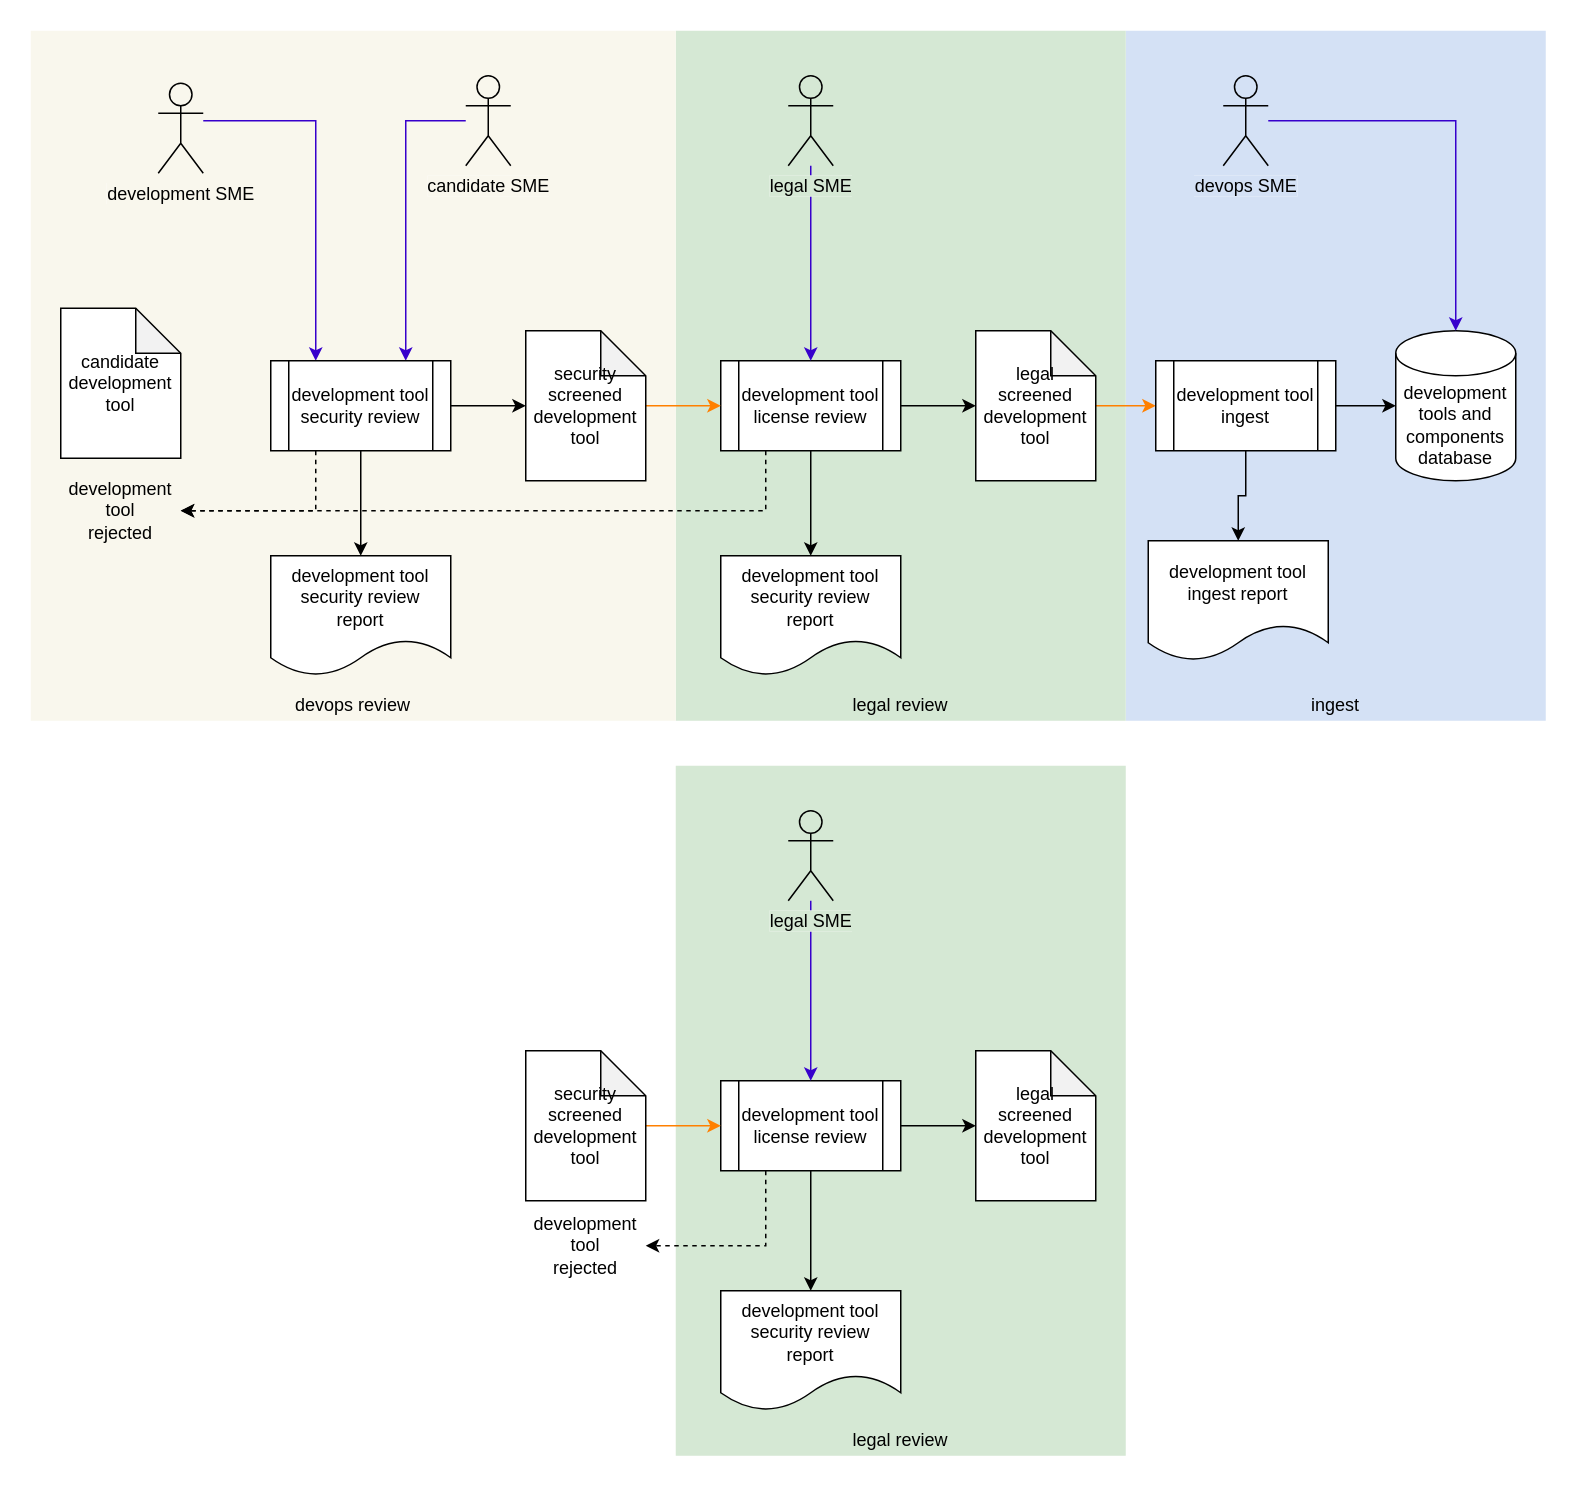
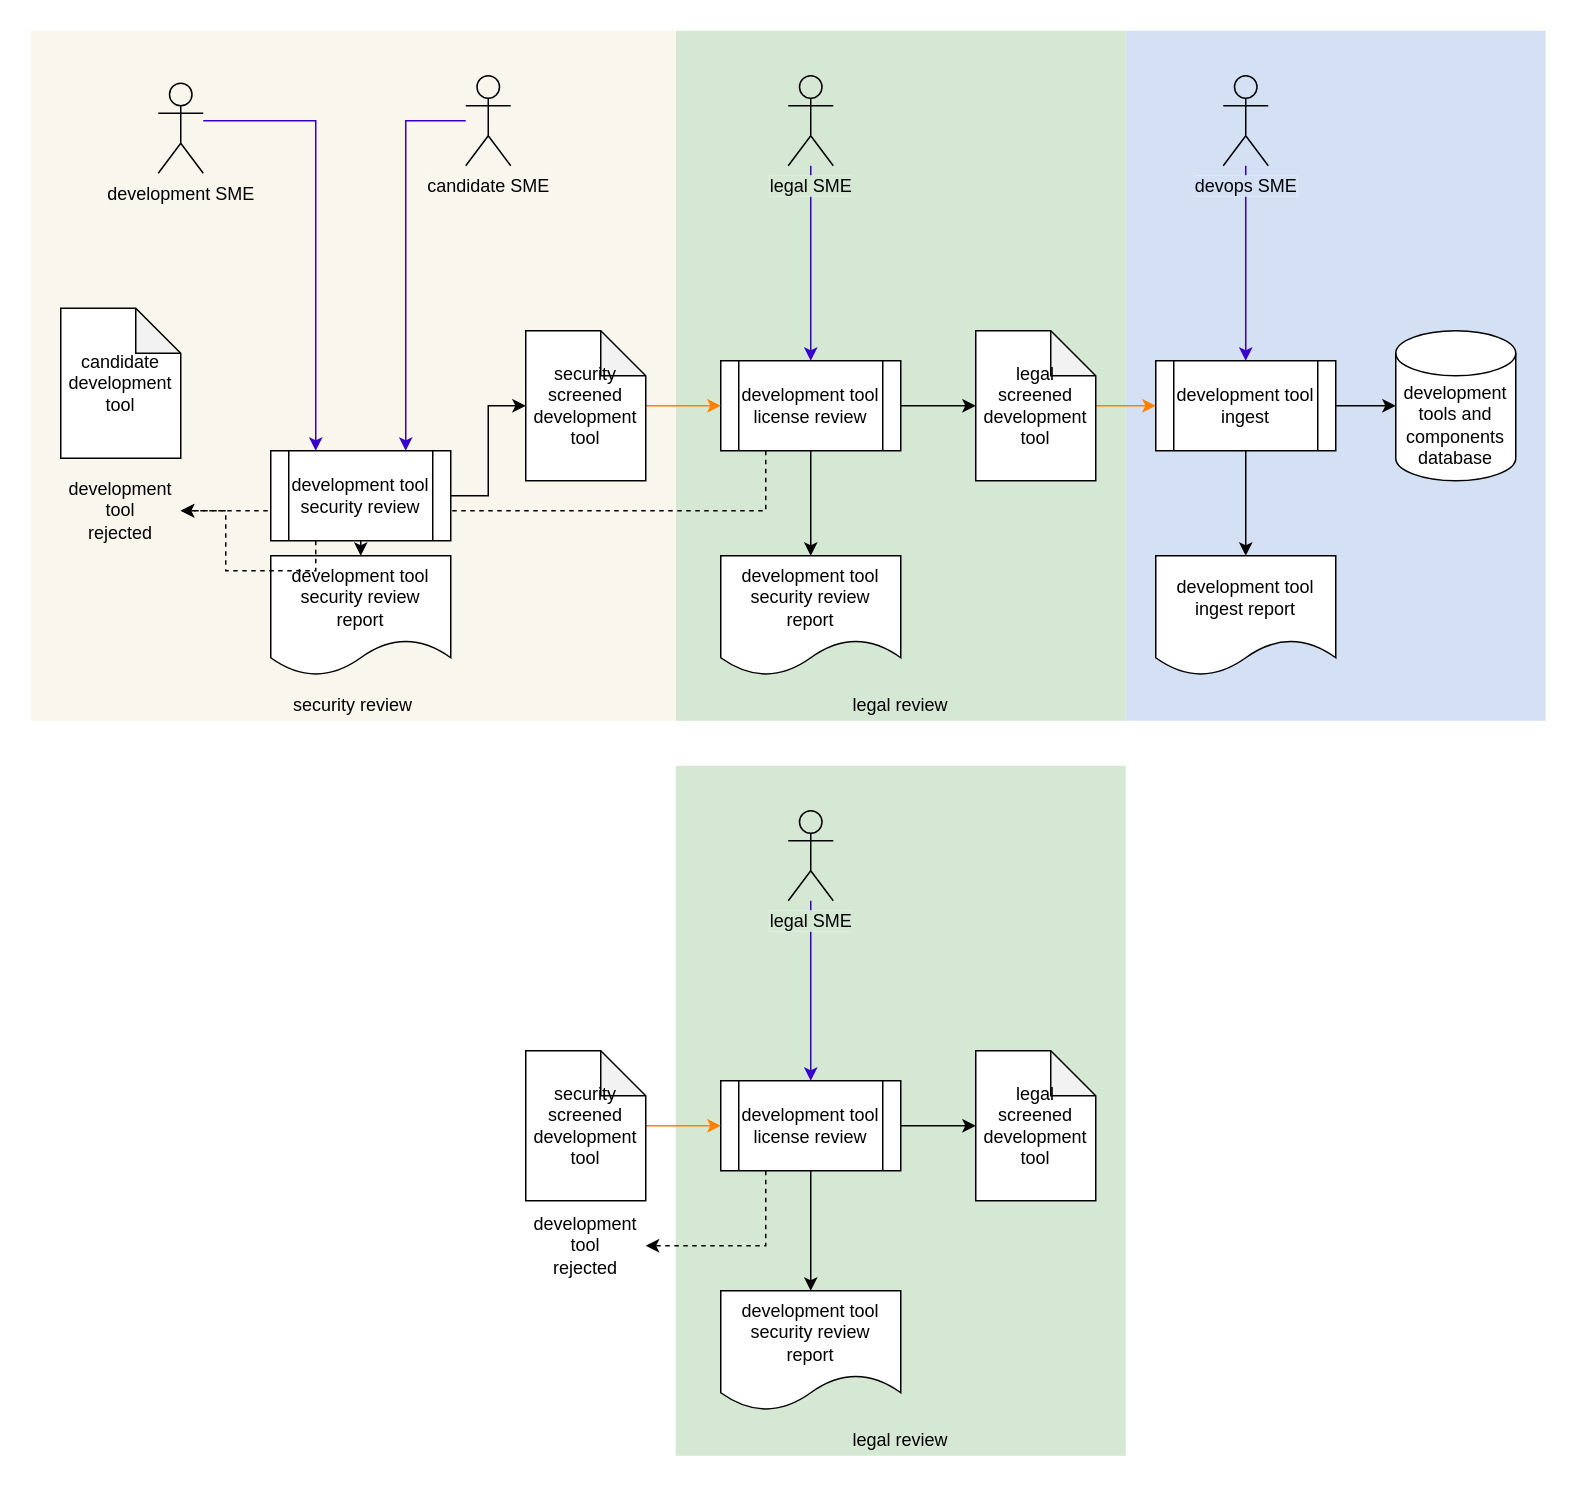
  <mxCell id="0" />
  <mxCell id="1" parent="0" />
  <mxCell id="2" value="" style="rounded=0;whiteSpace=wrap;html=1;strokeColor=none;fillColor=#D4E1F5;" parent="1" vertex="1"><mxGeometry x="750" y="20" width="280" height="460" as="geometry" /></mxCell>
  <mxCell id="3" value="development tools and components database" style="shape=cylinder3;whiteSpace=wrap;html=1;boundedLbl=1;backgroundOutline=1;size=15;" parent="1" vertex="1"><mxGeometry x="930" y="220" width="80" height="100" as="geometry" /></mxCell>
  <mxCell id="4" value="" style="rounded=0;whiteSpace=wrap;html=1;strokeColor=none;fillColor=#D5E8D4;" parent="1" vertex="1"><mxGeometry x="450" y="20" width="300" height="460" as="geometry" /></mxCell>
  <mxCell id="5" value="" style="rounded=0;whiteSpace=wrap;html=1;fillColor=#f9f7ed;strokeColor=none;" parent="1" vertex="1"><mxGeometry x="20" y="20" width="430" height="460" as="geometry" /></mxCell>
  <mxCell id="6" value="development tool security review&lt;br&gt;report" style="shape=document;whiteSpace=wrap;html=1;boundedLbl=1;" parent="1" vertex="1"><mxGeometry x="180" y="370" width="120" height="80" as="geometry" /></mxCell>
  <mxCell id="7" style="edgeStyle=orthogonalEdgeStyle;rounded=0;orthogonalLoop=1;jettySize=auto;html=1;entryX=0;entryY=0.5;entryDx=0;entryDy=0;entryPerimeter=0;" parent="1" source="9" target="17" edge="1"><mxGeometry relative="1" as="geometry" /></mxCell>
  <mxCell id="8" style="edgeStyle=orthogonalEdgeStyle;rounded=0;orthogonalLoop=1;jettySize=auto;html=1;exitX=0.25;exitY=1;exitDx=0;exitDy=0;entryX=1;entryY=0.5;entryDx=0;entryDy=0;dashed=1;" parent="1" source="9" target="31" edge="1"><mxGeometry relative="1" as="geometry" /></mxCell>
  <mxCell id="9" value="development tool license review" style="shape=process;whiteSpace=wrap;html=1;backgroundOutline=1;" parent="1" vertex="1"><mxGeometry x="480" y="240" width="120" height="60" as="geometry" /></mxCell>
  <mxCell id="10" value="" style="edgeStyle=orthogonalEdgeStyle;rounded=0;orthogonalLoop=1;jettySize=auto;html=1;entryX=0.75;entryY=0;entryDx=0;entryDy=0;fillColor=#6a00ff;strokeColor=#3700CC;" parent="1" source="11" target="24" edge="1"><mxGeometry x="0.647" relative="1" as="geometry"><mxPoint x="110" y="200" as="targetPoint" /><mxPoint as="offset" /></mxGeometry></mxCell>
  <mxCell id="11" value="&lt;span style=&quot;background-color: rgb(249 , 247 , 237)&quot;&gt;candidate SME&lt;/span&gt;" style="shape=umlActor;verticalLabelPosition=bottom;labelBackgroundColor=#ffffff;verticalAlign=top;html=1;outlineConnect=0;fillColor=none;" parent="1" vertex="1"><mxGeometry x="310" y="50" width="30" height="60" as="geometry" /></mxCell>
  <mxCell id="12" style="edgeStyle=orthogonalEdgeStyle;rounded=0;orthogonalLoop=1;jettySize=auto;html=1;entryX=0.25;entryY=0;entryDx=0;entryDy=0;fillColor=#6a00ff;strokeColor=#3700CC;" parent="1" source="13" target="24" edge="1"><mxGeometry relative="1" as="geometry"><Array as="points"><mxPoint x="210" y="80" /></Array></mxGeometry></mxCell>
  <mxCell id="13" value="&lt;span style=&quot;background-color: rgb(249 , 247 , 237)&quot;&gt;development SME&lt;/span&gt;" style="shape=umlActor;verticalLabelPosition=bottom;labelBackgroundColor=#ffffff;verticalAlign=top;html=1;outlineConnect=0;fillColor=none;" parent="1" vertex="1"><mxGeometry x="105" y="55" width="30" height="60" as="geometry" /></mxCell>
  <mxCell id="14" style="edgeStyle=orthogonalEdgeStyle;rounded=0;orthogonalLoop=1;jettySize=auto;html=1;entryX=0;entryY=0.5;entryDx=0;entryDy=0;strokeColor=#FF8000;" parent="1" source="15" target="9" edge="1"><mxGeometry relative="1" as="geometry" /></mxCell>
  <mxCell id="15" value="security screened development tool" style="shape=note;whiteSpace=wrap;html=1;backgroundOutline=1;darkOpacity=0.05;" parent="1" vertex="1"><mxGeometry x="350" y="220" width="80" height="100" as="geometry" /></mxCell>
  <mxCell id="16" style="edgeStyle=orthogonalEdgeStyle;rounded=0;orthogonalLoop=1;jettySize=auto;html=1;entryX=0;entryY=0.5;entryDx=0;entryDy=0;strokeColor=#FF8000;" parent="1" source="17" target="21" edge="1"><mxGeometry relative="1" as="geometry" /></mxCell>
  <mxCell id="17" value="legal screened development tool" style="shape=note;whiteSpace=wrap;html=1;backgroundOutline=1;darkOpacity=0.05;" parent="1" vertex="1"><mxGeometry x="650" y="220" width="80" height="100" as="geometry" /></mxCell>
  <mxCell id="18" style="edgeStyle=orthogonalEdgeStyle;rounded=0;orthogonalLoop=1;jettySize=auto;html=1;entryX=0;entryY=0.5;entryDx=0;entryDy=0;entryPerimeter=0;" parent="1" source="21" edge="1"><mxGeometry relative="1" as="geometry"><mxPoint x="930" y="270" as="targetPoint" /></mxGeometry></mxCell>
  <mxCell id="19" style="edgeStyle=orthogonalEdgeStyle;rounded=0;orthogonalLoop=1;jettySize=auto;html=1;entryX=0.5;entryY=0;entryDx=0;entryDy=0;exitX=0.5;exitY=1;exitDx=0;exitDy=0;" parent="1" source="24" target="6" edge="1"><mxGeometry relative="1" as="geometry" /></mxCell>
  <mxCell id="20" style="edgeStyle=orthogonalEdgeStyle;rounded=0;orthogonalLoop=1;jettySize=auto;html=1;entryX=0.5;entryY=0;entryDx=0;entryDy=0;" parent="1" source="21" target="36" edge="1"><mxGeometry relative="1" as="geometry" /></mxCell>
  <mxCell id="21" value="development tool ingest" style="shape=process;whiteSpace=wrap;html=1;backgroundOutline=1;" parent="1" vertex="1"><mxGeometry x="770" y="240" width="120" height="60" as="geometry" /></mxCell>
  <mxCell id="22" style="edgeStyle=orthogonalEdgeStyle;rounded=0;orthogonalLoop=1;jettySize=auto;html=1;entryX=0;entryY=0.5;entryDx=0;entryDy=0;entryPerimeter=0;" parent="1" source="24" target="15" edge="1"><mxGeometry relative="1" as="geometry" /></mxCell>
  <mxCell id="23" style="edgeStyle=orthogonalEdgeStyle;rounded=0;orthogonalLoop=1;jettySize=auto;html=1;exitX=0.25;exitY=1;exitDx=0;exitDy=0;entryX=1;entryY=0.5;entryDx=0;entryDy=0;dashed=1;" parent="1" source="24" target="31" edge="1"><mxGeometry relative="1" as="geometry" /></mxCell>
- <mxCell id="24" value="development tool security review" style="shape=process;whiteSpace=wrap;html=1;backgroundOutline=1;" parent="1" vertex="1"><mxGeometry x="180" y="240" width="120" height="60" as="geometry" /></mxCell>
- <mxCell id="25" value="devops review" style="text;html=1;strokeColor=none;fillColor=none;align=center;verticalAlign=middle;whiteSpace=wrap;rounded=0;" parent="1" vertex="1"><mxGeometry x="20" y="460" width="430" height="20" as="geometry" /></mxCell>
+ <mxCell id="24" value="development tool security review" style="shape=process;whiteSpace=wrap;html=1;backgroundOutline=1;" parent="1" vertex="1"><mxGeometry x="180" y="300" width="120" height="60" as="geometry" /></mxCell>
+ <mxCell id="25" value="security review" style="text;html=1;strokeColor=none;fillColor=none;align=center;verticalAlign=middle;whiteSpace=wrap;rounded=0;" parent="1" vertex="1"><mxGeometry x="20" y="460" width="430" height="20" as="geometry" /></mxCell>
  <mxCell id="26" value="legal review" style="text;html=1;strokeColor=none;fillColor=none;align=center;verticalAlign=middle;whiteSpace=wrap;rounded=0;" parent="1" vertex="1"><mxGeometry x="450" y="460" width="300" height="20" as="geometry" /></mxCell>
- <mxCell id="27" value="ingest" style="text;html=1;strokeColor=none;fillColor=none;align=center;verticalAlign=middle;whiteSpace=wrap;rounded=0;" parent="1" vertex="1"><mxGeometry x="750" y="460" width="280" height="20" as="geometry" /></mxCell>
  <mxCell id="28" value="candidate development tool" style="shape=note;whiteSpace=wrap;html=1;backgroundOutline=1;darkOpacity=0.05;" parent="1" vertex="1"><mxGeometry x="40" y="205" width="80" height="100" as="geometry" /></mxCell>
  <mxCell id="29" style="edgeStyle=orthogonalEdgeStyle;rounded=0;orthogonalLoop=1;jettySize=auto;html=1;entryX=0.5;entryY=0;entryDx=0;entryDy=0;fillColor=#6a00ff;strokeColor=#3700CC;" parent="1" source="30" target="9" edge="1"><mxGeometry relative="1" as="geometry" /></mxCell>
  <mxCell id="30" value="&lt;span style=&quot;background-color: rgb(213 , 232 , 212)&quot;&gt;legal SME&lt;/span&gt;" style="shape=umlActor;verticalLabelPosition=bottom;labelBackgroundColor=#ffffff;verticalAlign=top;html=1;outlineConnect=0;fillColor=none;" parent="1" vertex="1"><mxGeometry x="525" y="50" width="30" height="60" as="geometry" /></mxCell>
  <mxCell id="31" value="development tool&lt;br&gt;rejected" style="text;html=1;strokeColor=none;fillColor=none;align=center;verticalAlign=middle;whiteSpace=wrap;rounded=0;" parent="1" vertex="1"><mxGeometry x="40" y="300" width="80" height="80" as="geometry" /></mxCell>
- <mxCell id="32" style="edgeStyle=orthogonalEdgeStyle;rounded=0;orthogonalLoop=1;jettySize=auto;html=1;fillColor=#6a00ff;strokeColor=#3700CC;" parent="1" source="33" target="3" edge="1"><mxGeometry relative="1" as="geometry" /></mxCell>
+ <mxCell id="32" style="edgeStyle=orthogonalEdgeStyle;rounded=0;orthogonalLoop=1;jettySize=auto;html=1;fillColor=#6a00ff;strokeColor=#3700CC;" parent="1" source="33" target="21" edge="1"><mxGeometry relative="1" as="geometry" /></mxCell>
  <mxCell id="33" value="&lt;span style=&quot;background-color: rgb(212 , 225 , 245)&quot;&gt;devops SME&lt;/span&gt;" style="shape=umlActor;verticalLabelPosition=bottom;labelBackgroundColor=#ffffff;verticalAlign=top;html=1;outlineConnect=0;fillColor=none;" parent="1" vertex="1"><mxGeometry x="815" y="50" width="30" height="60" as="geometry" /></mxCell>
  <mxCell id="34" value="development tool security review&lt;br&gt;report" style="shape=document;whiteSpace=wrap;html=1;boundedLbl=1;" parent="1" vertex="1"><mxGeometry x="480" y="370" width="120" height="80" as="geometry" /></mxCell>
  <mxCell id="35" style="edgeStyle=orthogonalEdgeStyle;rounded=0;orthogonalLoop=1;jettySize=auto;html=1;entryX=0.5;entryY=0;entryDx=0;entryDy=0;exitX=0.5;exitY=1;exitDx=0;exitDy=0;" parent="1" source="9" target="34" edge="1"><mxGeometry relative="1" as="geometry"><mxPoint x="540" y="300" as="sourcePoint" /></mxGeometry></mxCell>
- <mxCell id="36" value="development tool ingest report" style="shape=document;whiteSpace=wrap;html=1;boundedLbl=1;" parent="1" vertex="1"><mxGeometry x="765" y="360" width="120" height="80" as="geometry" /></mxCell>
+ <mxCell id="36" value="development tool ingest report" style="shape=document;whiteSpace=wrap;html=1;boundedLbl=1;" parent="1" vertex="1"><mxGeometry x="770" y="370" width="120" height="80" as="geometry" /></mxCell>
  <mxCell id="37" value="" style="rounded=0;whiteSpace=wrap;html=1;strokeColor=none;fillColor=#D5E8D4;" parent="1" vertex="1"><mxGeometry x="450" y="510" width="300" height="460" as="geometry" /></mxCell>
  <mxCell id="38" style="edgeStyle=orthogonalEdgeStyle;rounded=0;orthogonalLoop=1;jettySize=auto;html=1;entryX=0;entryY=0.5;entryDx=0;entryDy=0;entryPerimeter=0;" parent="1" source="39" target="41" edge="1"><mxGeometry relative="1" as="geometry" /></mxCell>
  <mxCell id="39" value="development tool license review" style="shape=process;whiteSpace=wrap;html=1;backgroundOutline=1;" parent="1" vertex="1"><mxGeometry x="480" y="720" width="120" height="60" as="geometry" /></mxCell>
  <mxCell id="40" style="edgeStyle=orthogonalEdgeStyle;rounded=0;orthogonalLoop=1;jettySize=auto;html=1;entryX=0;entryY=0.5;entryDx=0;entryDy=0;strokeColor=#FF8000;exitX=1;exitY=0.5;exitDx=0;exitDy=0;exitPerimeter=0;" parent="1" source="49" target="39" edge="1"><mxGeometry relative="1" as="geometry"><mxPoint x="430" y="750" as="sourcePoint" /></mxGeometry></mxCell>
  <mxCell id="41" value="legal screened development tool" style="shape=note;whiteSpace=wrap;html=1;backgroundOutline=1;darkOpacity=0.05;" parent="1" vertex="1"><mxGeometry x="650" y="700" width="80" height="100" as="geometry" /></mxCell>
  <mxCell id="42" value="legal review" style="text;html=1;strokeColor=none;fillColor=none;align=center;verticalAlign=middle;whiteSpace=wrap;rounded=0;" parent="1" vertex="1"><mxGeometry x="450" y="950" width="300" height="20" as="geometry" /></mxCell>
  <mxCell id="43" style="edgeStyle=orthogonalEdgeStyle;rounded=0;orthogonalLoop=1;jettySize=auto;html=1;entryX=0.5;entryY=0;entryDx=0;entryDy=0;fillColor=#6a00ff;strokeColor=#3700CC;" parent="1" source="44" target="39" edge="1"><mxGeometry relative="1" as="geometry" /></mxCell>
  <mxCell id="44" value="&lt;span style=&quot;background-color: rgb(213 , 232 , 212)&quot;&gt;legal SME&lt;/span&gt;" style="shape=umlActor;verticalLabelPosition=bottom;labelBackgroundColor=#ffffff;verticalAlign=top;html=1;outlineConnect=0;fillColor=none;" parent="1" vertex="1"><mxGeometry x="525" y="540" width="30" height="60" as="geometry" /></mxCell>
  <mxCell id="45" value="development tool security review&lt;br&gt;report" style="shape=document;whiteSpace=wrap;html=1;boundedLbl=1;" parent="1" vertex="1"><mxGeometry x="480" y="860" width="120" height="80" as="geometry" /></mxCell>
  <mxCell id="46" style="edgeStyle=orthogonalEdgeStyle;rounded=0;orthogonalLoop=1;jettySize=auto;html=1;entryX=0.5;entryY=0;entryDx=0;entryDy=0;exitX=0.5;exitY=1;exitDx=0;exitDy=0;" parent="1" source="39" target="45" edge="1"><mxGeometry relative="1" as="geometry"><mxPoint x="540" y="790" as="sourcePoint" /></mxGeometry></mxCell>
  <mxCell id="47" style="edgeStyle=orthogonalEdgeStyle;rounded=0;orthogonalLoop=1;jettySize=auto;html=1;exitX=0.25;exitY=1;exitDx=0;exitDy=0;entryX=1;entryY=0.5;entryDx=0;entryDy=0;dashed=1;" parent="1" source="39" target="48" edge="1"><mxGeometry relative="1" as="geometry" /></mxCell>
  <mxCell id="48" value="development tool&lt;br&gt;rejected" style="text;html=1;strokeColor=none;fillColor=none;align=center;verticalAlign=middle;whiteSpace=wrap;rounded=0;" parent="1" vertex="1"><mxGeometry x="350" y="790" width="80" height="80" as="geometry" /></mxCell>
  <mxCell id="49" value="security screened development tool" style="shape=note;whiteSpace=wrap;html=1;backgroundOutline=1;darkOpacity=0.05;" parent="1" vertex="1"><mxGeometry x="350" y="700" width="80" height="100" as="geometry" /></mxCell>
